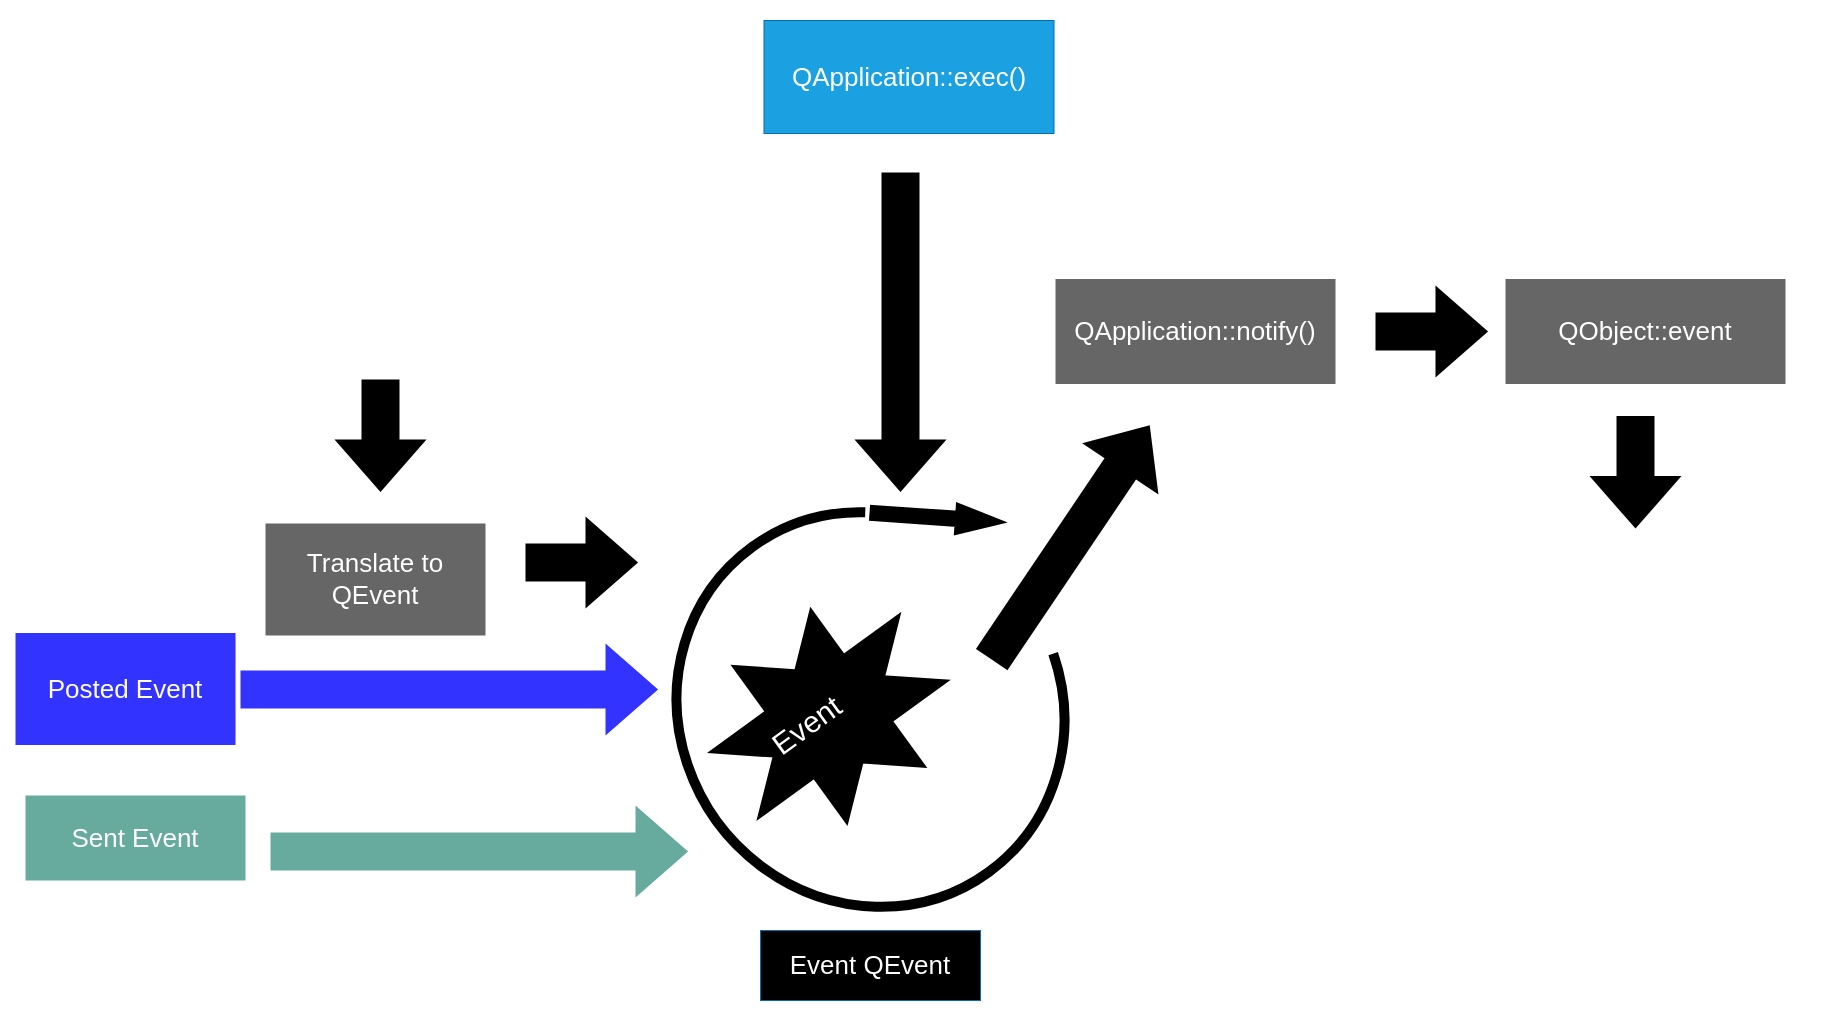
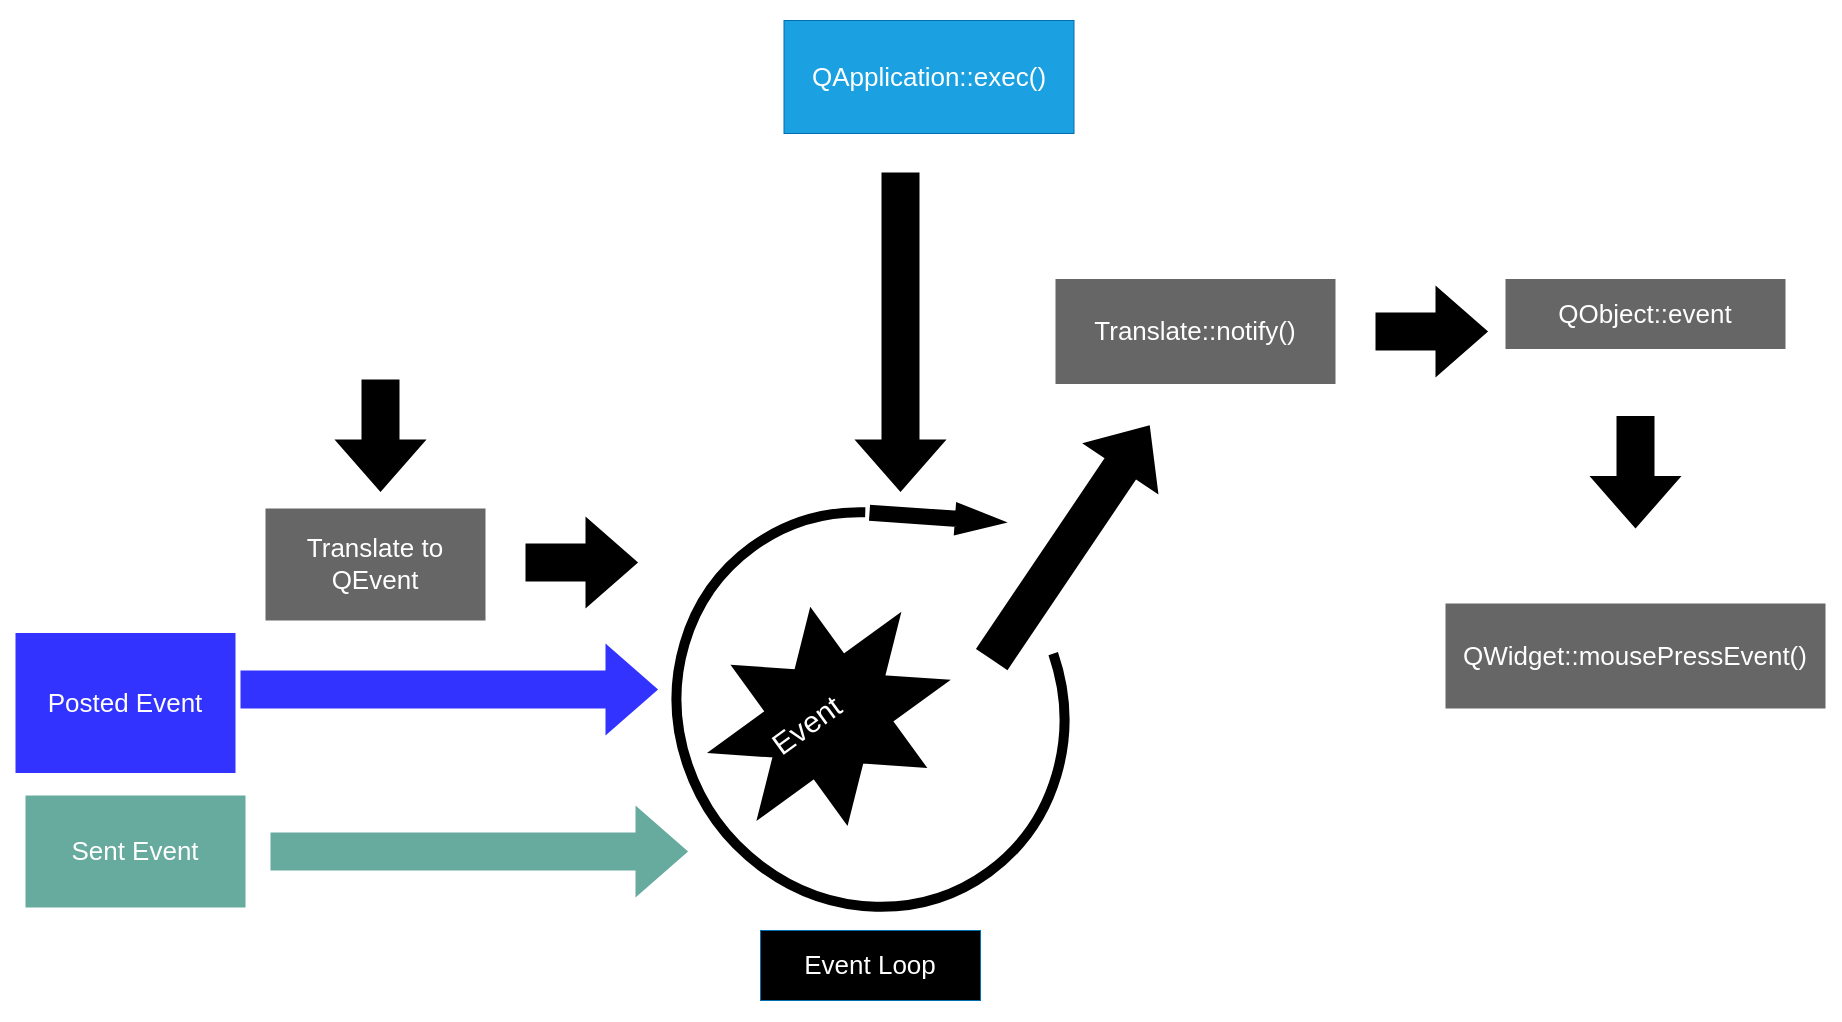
  <mxCell id="0" />
  <mxCell id="1" parent="0" />
- <mxCell id="2" value="&lt;font style=&quot;font-size: 26px&quot;&gt;QApplication::exec()&lt;/font&gt;" style="rounded=0;whiteSpace=wrap;html=1;fillColor=#1ba1e2;strokeColor=#006EAF;fontColor=#ffffff;" parent="1" vertex="1"><mxGeometry x="763.5" y="20" width="290" height="113" as="geometry" /></mxCell>
+ <mxCell id="2" value="&lt;font style=&quot;font-size: 26px&quot;&gt;QApplication::exec()&lt;/font&gt;" style="rounded=0;whiteSpace=wrap;html=1;fillColor=#1ba1e2;strokeColor=#006EAF;fontColor=#ffffff;" parent="1" vertex="1"><mxGeometry x="783.5" y="20" width="290" height="113" as="geometry" /></mxCell>
  <mxCell id="3" value="" style="group;rotation=-36;" parent="1" vertex="1" connectable="0"><mxGeometry x="680" y="508" width="380" height="402" as="geometry" /></mxCell>
  <mxCell id="4" value="" style="verticalLabelPosition=bottom;verticalAlign=top;html=1;shape=mxgraph.basic.arc;startAngle=0.3;endAngle=0.1;strokeWidth=10;rotation=-36;" parent="3" vertex="1"><mxGeometry width="380" height="402.0" as="geometry" /></mxCell>
  <mxCell id="5" value="" style="html=1;shadow=0;dashed=0;align=center;verticalAlign=middle;shape=mxgraph.arrows2.arrow;dy=0.6;dx=40;direction=south;notch=0;strokeWidth=6;fillColor=#000000;strokeColor=#000000;fontColor=#ffffff;rotation=-86;" parent="3" vertex="1"><mxGeometry x="242" y="-54" width="25.333" height="125.625" as="geometry" /></mxCell>
  <mxCell id="6" value="" style="verticalLabelPosition=bottom;verticalAlign=top;html=1;shape=mxgraph.basic.8_point_star;strokeColor=#000000;strokeWidth=10;fillColor=#000000;rotation=-36;" parent="3" vertex="1"><mxGeometry x="42" y="119" width="212.8" height="177.808" as="geometry" /></mxCell>
  <mxCell id="7" value="&lt;font style=&quot;font-size: 30px&quot; color=&quot;#ffffff&quot;&gt;Event&lt;/font&gt;" style="text;html=1;resizable=0;autosize=1;align=center;verticalAlign=middle;points=[];fillColor=none;strokeColor=none;rounded=0;rotation=-36;" parent="3" vertex="1"><mxGeometry x="81" y="207" width="90" height="20" as="geometry" /></mxCell>
- <mxCell id="8" value="&lt;font style=&quot;font-size: 26px&quot;&gt;Event QEvent&lt;/font&gt;" style="rounded=0;whiteSpace=wrap;html=1;fillColor=#000000;strokeColor=#006EAF;fontColor=#ffffff;" parent="1" vertex="1"><mxGeometry x="760" y="930" width="220" height="70" as="geometry" /></mxCell>
- <mxCell id="9" value="&lt;font style=&quot;font-size: 26px&quot; color=&quot;#ffffff&quot;&gt;QApplication::notify()&lt;/font&gt;" style="rounded=0;whiteSpace=wrap;html=1;strokeColor=#666666;strokeWidth=10;fillColor=#666666;" parent="1" vertex="1"><mxGeometry x="1060" y="283.5" width="270" height="95" as="geometry" /></mxCell>
- <mxCell id="10" value="&lt;font style=&quot;font-size: 26px&quot; color=&quot;#ffffff&quot;&gt;QObject::event&lt;/font&gt;" style="rounded=0;whiteSpace=wrap;html=1;strokeColor=#666666;strokeWidth=10;fillColor=#666666;" parent="1" vertex="1"><mxGeometry x="1510" y="283.5" width="270" height="95" as="geometry" /></mxCell>
+ <mxCell id="8" value="&lt;font style=&quot;font-size: 26px&quot;&gt;Event Loop&lt;/font&gt;" style="rounded=0;whiteSpace=wrap;html=1;fillColor=#000000;strokeColor=#006EAF;fontColor=#ffffff;" parent="1" vertex="1"><mxGeometry x="760" y="930" width="220" height="70" as="geometry" /></mxCell>
+ <mxCell id="9" value="&lt;font style=&quot;font-size: 26px&quot; color=&quot;#ffffff&quot;&gt;Translate::notify()&lt;/font&gt;" style="rounded=0;whiteSpace=wrap;html=1;strokeColor=#666666;strokeWidth=10;fillColor=#666666;" parent="1" vertex="1"><mxGeometry x="1060" y="283.5" width="270" height="95" as="geometry" /></mxCell>
+ <mxCell id="10" value="&lt;font style=&quot;font-size: 26px&quot; color=&quot;#ffffff&quot;&gt;QObject::event&lt;/font&gt;" style="rounded=0;whiteSpace=wrap;html=1;strokeColor=#666666;strokeWidth=10;fillColor=#666666;" parent="1" vertex="1"><mxGeometry x="1510" y="283.5" width="270" height="60" as="geometry" /></mxCell>
+ <mxCell id="11" value="&lt;font style=&quot;font-size: 26px&quot; color=&quot;#ffffff&quot;&gt;QWidget::mousePressEvent()&lt;/font&gt;" style="rounded=0;whiteSpace=wrap;html=1;strokeColor=#666666;strokeWidth=10;fillColor=#666666;" parent="1" vertex="1"><mxGeometry x="1450" y="608" width="370" height="95" as="geometry" /></mxCell>
  <mxCell id="12" value="" style="html=1;shadow=0;dashed=0;align=center;verticalAlign=middle;shape=mxgraph.arrows2.arrow;dy=0.6;dx=40;direction=south;notch=0;strokeColor=#000000;strokeWidth=10;fillColor=#000000;" parent="1" vertex="1"><mxGeometry x="865" y="177" width="70" height="307" as="geometry" /></mxCell>
  <mxCell id="13" value="" style="html=1;shadow=0;dashed=0;align=center;verticalAlign=middle;shape=mxgraph.arrows2.arrow;dy=0.6;dx=40;direction=south;notch=0;strokeColor=#000000;strokeWidth=10;fillColor=#000000;" parent="1" vertex="1"><mxGeometry x="1600" y="420.5" width="70" height="100" as="geometry" /></mxCell>
  <mxCell id="14" value="" style="html=1;shadow=0;dashed=0;align=center;verticalAlign=middle;shape=mxgraph.arrows2.arrow;dy=0.6;dx=40;notch=0;strokeColor=#000000;strokeWidth=10;fillColor=#000000;rotation=-56;" parent="1" vertex="1"><mxGeometry x="934.5" y="508" width="270" height="70" as="geometry" /></mxCell>
  <mxCell id="15" value="" style="html=1;shadow=0;dashed=0;align=center;verticalAlign=middle;shape=mxgraph.arrows2.arrow;dy=0.6;dx=40;notch=0;strokeColor=#000000;strokeWidth=10;fillColor=#000000;" parent="1" vertex="1"><mxGeometry x="1380" y="296" width="100" height="70" as="geometry" /></mxCell>
- <mxCell id="16" value="&lt;font color=&quot;#ffffff&quot; style=&quot;font-size: 26px&quot;&gt;Translate to QEvent&lt;/font&gt;" style="rounded=0;whiteSpace=wrap;html=1;strokeColor=#666666;strokeWidth=10;fillColor=#666666;" vertex="1" parent="1"><mxGeometry x="270" y="528" width="210" height="102" as="geometry" /></mxCell>
+ <mxCell id="16" value="&lt;font color=&quot;#ffffff&quot; style=&quot;font-size: 26px&quot;&gt;Translate to QEvent&lt;/font&gt;" style="rounded=0;whiteSpace=wrap;html=1;strokeColor=#666666;strokeWidth=10;fillColor=#666666;" vertex="1" parent="1"><mxGeometry x="270" y="513" width="210" height="102" as="geometry" /></mxCell>
  <mxCell id="17" value="" style="html=1;shadow=0;dashed=0;align=center;verticalAlign=middle;shape=mxgraph.arrows2.arrow;dy=0.6;dx=40;notch=0;strokeColor=#000000;strokeWidth=10;fillColor=#000000;" vertex="1" parent="1"><mxGeometry x="530" y="527" width="100" height="70" as="geometry" /></mxCell>
  <mxCell id="18" value="" style="html=1;shadow=0;dashed=0;align=center;verticalAlign=middle;shape=mxgraph.arrows2.arrow;dy=0.6;dx=40;direction=south;notch=0;strokeColor=#000000;strokeWidth=10;fillColor=#000000;" vertex="1" parent="1"><mxGeometry x="345" y="384" width="70" height="100" as="geometry" /></mxCell>
- <mxCell id="19" value="&lt;font color=&quot;#ffffff&quot; style=&quot;font-size: 26px&quot;&gt;Posted Event&lt;/font&gt;" style="rounded=0;whiteSpace=wrap;html=1;strokeColor=#3333FF;strokeWidth=10;fillColor=#3333FF;fontColor=#ffffff;" vertex="1" parent="1"><mxGeometry x="20" y="637.5" width="210" height="102" as="geometry" /></mxCell>
+ <mxCell id="19" value="&lt;font color=&quot;#ffffff&quot; style=&quot;font-size: 26px&quot;&gt;Posted Event&lt;/font&gt;" style="rounded=0;whiteSpace=wrap;html=1;strokeColor=#3333FF;strokeWidth=10;fillColor=#3333FF;fontColor=#ffffff;" vertex="1" parent="1"><mxGeometry x="20" y="637.5" width="210" height="130" as="geometry" /></mxCell>
  <mxCell id="20" value="" style="html=1;shadow=0;dashed=0;align=center;verticalAlign=middle;shape=mxgraph.arrows2.arrow;dy=0.6;dx=40;notch=0;strokeColor=#3333FF;strokeWidth=10;fillColor=#3333FF;" vertex="1" parent="1"><mxGeometry x="245" y="654" width="405" height="70" as="geometry" /></mxCell>
- <mxCell id="21" value="&lt;font color=&quot;#ffffff&quot; style=&quot;font-size: 26px&quot;&gt;Sent Event&lt;/font&gt;" style="rounded=0;whiteSpace=wrap;html=1;strokeColor=#67AB9F;strokeWidth=10;fillColor=#67AB9F;fontColor=#ffffff;" vertex="1" parent="1"><mxGeometry x="30" y="800" width="210" height="75" as="geometry" /></mxCell>
+ <mxCell id="21" value="&lt;font color=&quot;#ffffff&quot; style=&quot;font-size: 26px&quot;&gt;Sent Event&lt;/font&gt;" style="rounded=0;whiteSpace=wrap;html=1;strokeColor=#67AB9F;strokeWidth=10;fillColor=#67AB9F;fontColor=#ffffff;" vertex="1" parent="1"><mxGeometry x="30" y="800" width="210" height="102" as="geometry" /></mxCell>
  <mxCell id="22" value="" style="html=1;shadow=0;dashed=0;align=center;verticalAlign=middle;shape=mxgraph.arrows2.arrow;dy=0.6;dx=40;notch=0;strokeColor=#67AB9F;strokeWidth=10;fillColor=#67AB9F;" vertex="1" parent="1"><mxGeometry x="275" y="816" width="405" height="70" as="geometry" /></mxCell>
